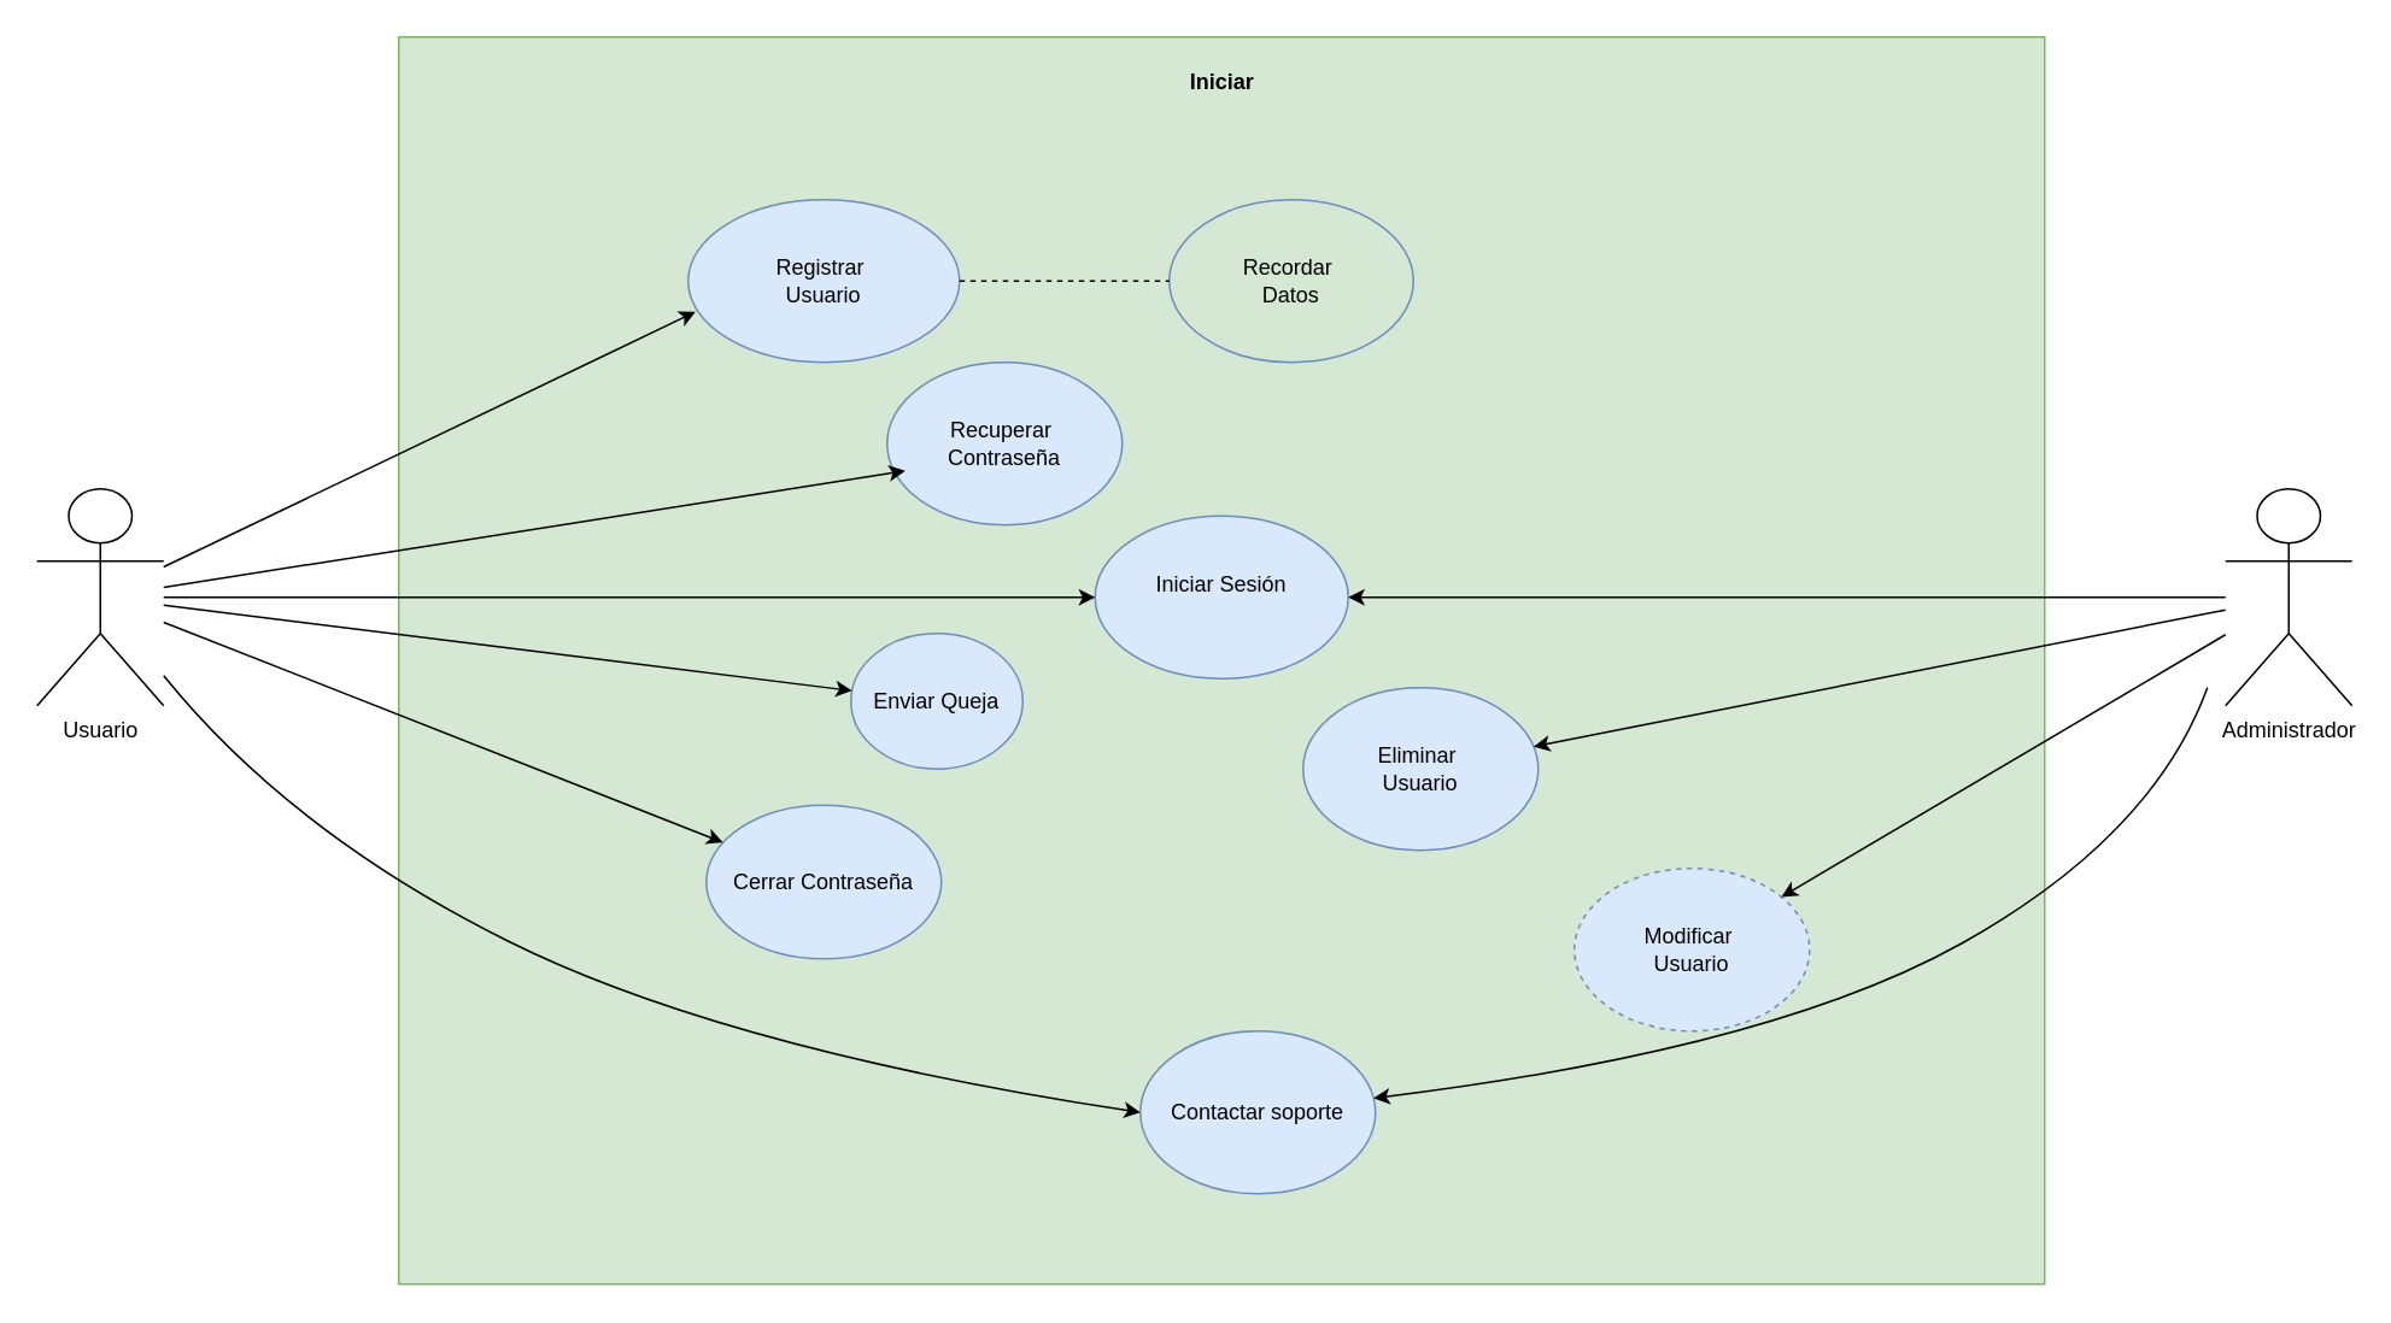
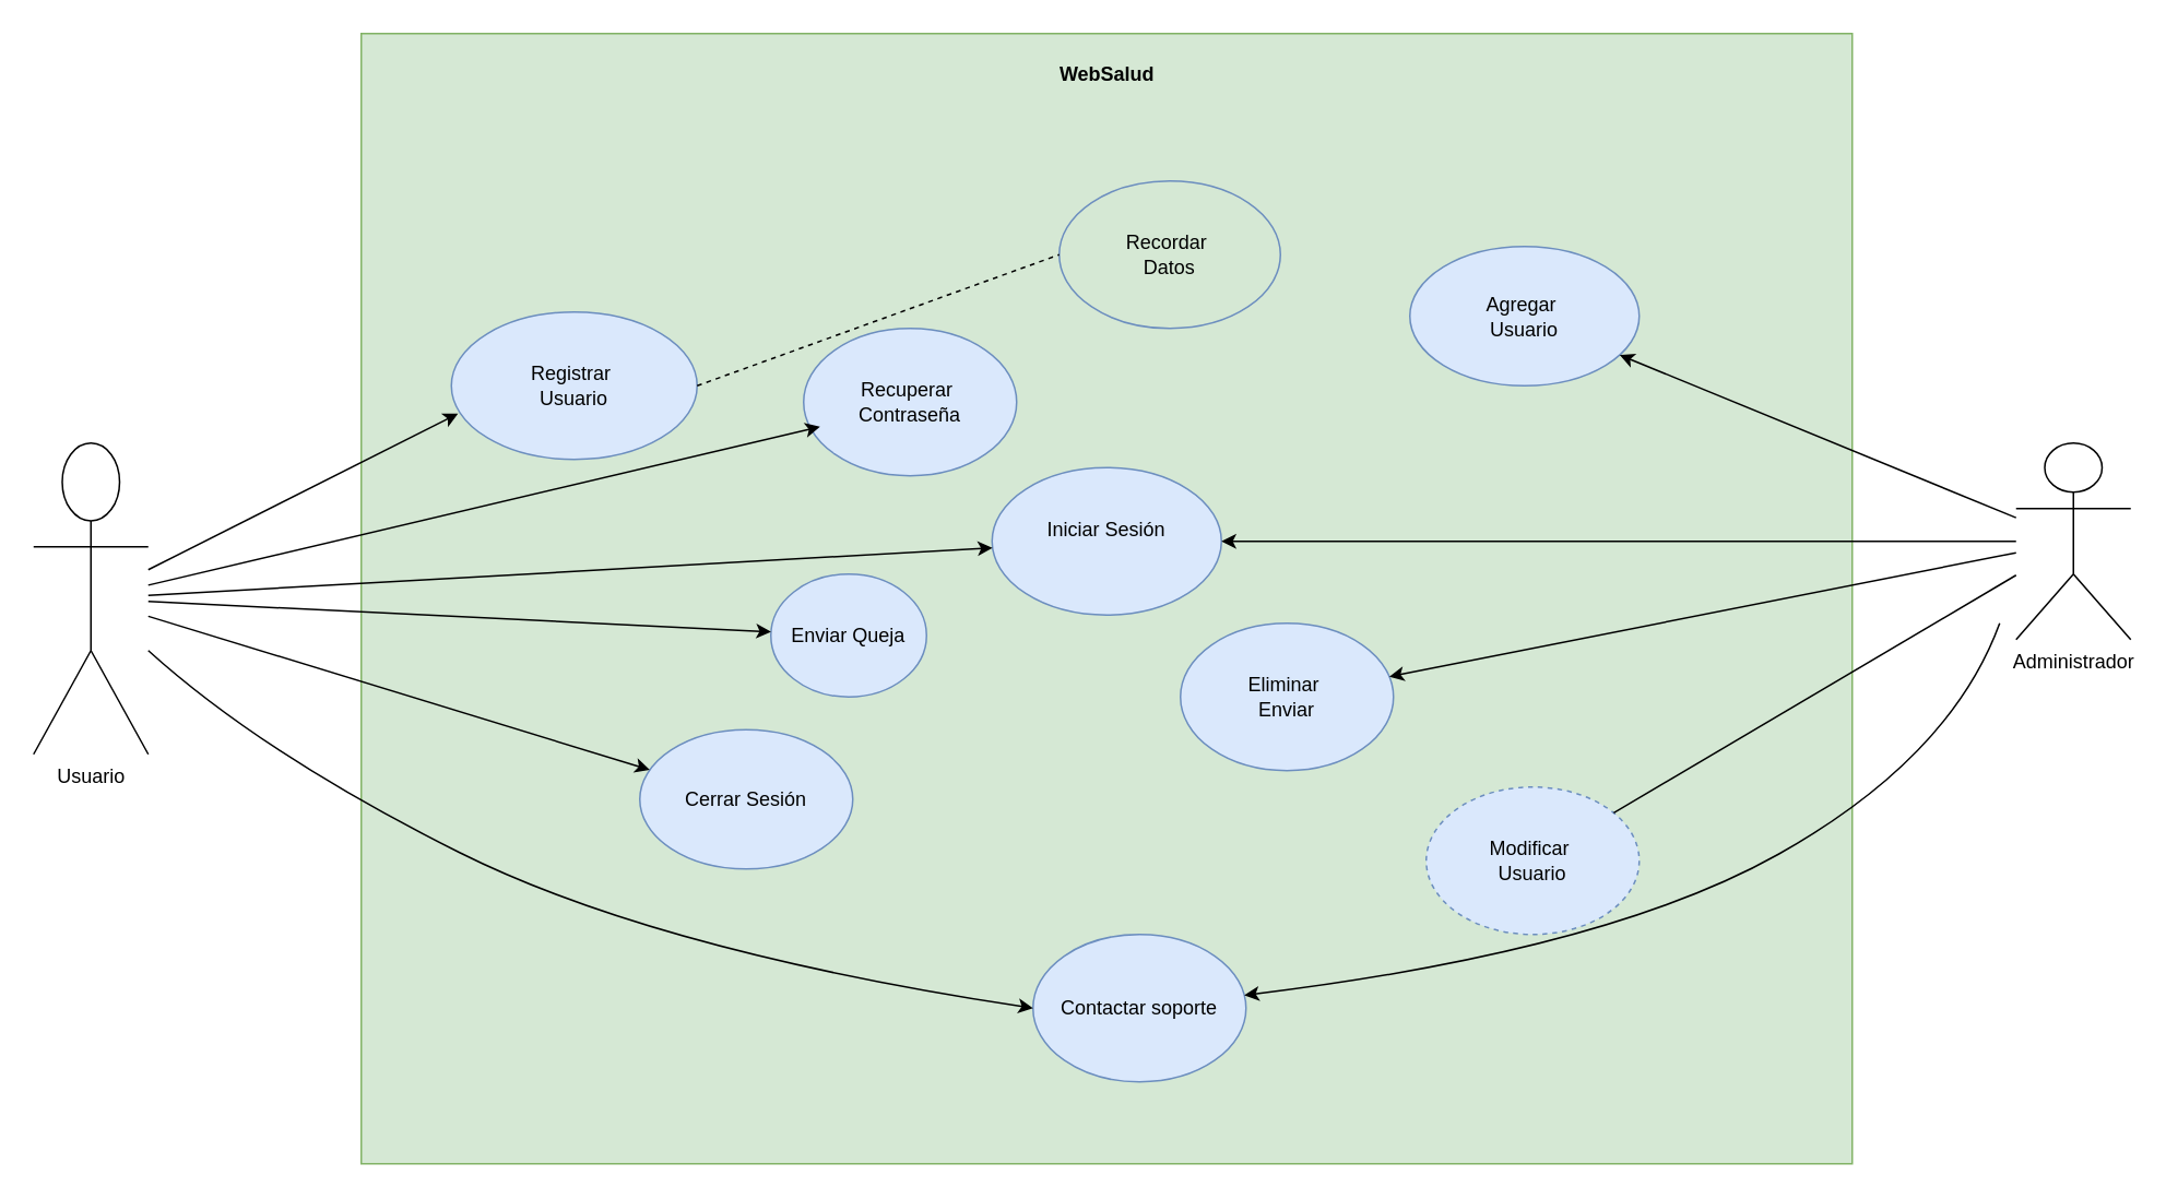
  <mxCell id="0" />
  <mxCell id="1" parent="0" />
- <mxCell id="2" value="Usuario&lt;div&gt;&lt;br&gt;&lt;/div&gt;" style="shape=umlActor;verticalLabelPosition=bottom;verticalAlign=top;html=1;outlineConnect=0;" vertex="1" parent="1"><mxGeometry x="20" y="270" width="70" height="120" as="geometry" /></mxCell>
+ <mxCell id="2" value="Usuario&lt;div&gt;&lt;br&gt;&lt;/div&gt;" style="shape=umlActor;verticalLabelPosition=bottom;verticalAlign=top;html=1;outlineConnect=0;" vertex="1" parent="1"><mxGeometry x="20" y="270" width="70" height="190" as="geometry" /></mxCell>
  <mxCell id="3" value="Administrador" style="shape=umlActor;verticalLabelPosition=bottom;verticalAlign=top;html=1;outlineConnect=0;" vertex="1" parent="1"><mxGeometry x="1230" y="270" width="70" height="120" as="geometry" /></mxCell>
  <mxCell id="4" value="" style="rounded=0;whiteSpace=wrap;html=1;fillColor=#D5E8D4;strokeColor=#82b366;gradientColor=none;" vertex="1" parent="1"><mxGeometry x="220" y="20" width="910" height="690" as="geometry" /></mxCell>
- <mxCell id="5" value="&lt;b&gt;Iniciar&lt;/b&gt;" style="text;html=1;align=center;verticalAlign=middle;resizable=0;points=[];autosize=1;strokeColor=none;fillColor=none;" vertex="1" parent="1"><mxGeometry x="635" y="30" width="80" height="30" as="geometry" /></mxCell>
+ <mxCell id="5" value="&lt;b&gt;WebSalud&lt;/b&gt;" style="text;html=1;align=center;verticalAlign=middle;resizable=0;points=[];autosize=1;strokeColor=none;fillColor=none;" vertex="1" parent="1"><mxGeometry x="635" y="30" width="80" height="30" as="geometry" /></mxCell>
  <mxCell id="6" value="Contactar soporte" style="ellipse;whiteSpace=wrap;html=1;fillColor=#dae8fc;strokeColor=#6c8ebf;" vertex="1" parent="1"><mxGeometry x="630" y="570" width="130" height="90" as="geometry" /></mxCell>
  <mxCell id="7" value="Enviar&amp;nbsp;&lt;span style=&quot;background-color: initial;&quot;&gt;Queja&lt;/span&gt;" style="ellipse;whiteSpace=wrap;html=1;fillColor=#dae8fc;strokeColor=#6c8ebf;" vertex="1" parent="1"><mxGeometry x="470" y="350" width="95" height="75" as="geometry" /></mxCell>
- <mxCell id="8" value="Registrar&amp;nbsp;&lt;div&gt;Usuario&lt;/div&gt;" style="ellipse;whiteSpace=wrap;html=1;fillColor=#dae8fc;strokeColor=#6c8ebf;" vertex="1" parent="1"><mxGeometry x="380" y="110" width="150" height="90" as="geometry" /></mxCell>
+ <mxCell id="8" value="Registrar&amp;nbsp;&lt;div&gt;Usuario&lt;/div&gt;" style="ellipse;whiteSpace=wrap;html=1;fillColor=#dae8fc;strokeColor=#6c8ebf;" vertex="1" parent="1"><mxGeometry x="275" y="190" width="150" height="90" as="geometry" /></mxCell>
  <mxCell id="9" value="&#10;Iniciar Sesión&#10;&#10;" style="ellipse;whiteSpace=wrap;html=1;fillColor=#dae8fc;strokeColor=#6c8ebf;" vertex="1" parent="1"><mxGeometry x="605" y="285" width="140" height="90" as="geometry" /></mxCell>
  <mxCell id="10" value="Recuperar&amp;nbsp;&lt;div&gt;Contraseña&lt;/div&gt;" style="ellipse;whiteSpace=wrap;html=1;fillColor=#dae8fc;strokeColor=#6c8ebf;" vertex="1" parent="1"><mxGeometry x="490" y="200" width="130" height="90" as="geometry" /></mxCell>
- <mxCell id="11" value="Cerrar Contraseña" style="ellipse;whiteSpace=wrap;html=1;fillColor=#dae8fc;strokeColor=#6c8ebf;" vertex="1" parent="1"><mxGeometry x="390" y="445" width="130" height="85" as="geometry" /></mxCell>
+ <mxCell id="11" value="Cerrar Sesión" style="ellipse;whiteSpace=wrap;html=1;fillColor=#dae8fc;strokeColor=#6c8ebf;" vertex="1" parent="1"><mxGeometry x="390" y="445" width="130" height="85" as="geometry" /></mxCell>
  <mxCell id="12" value="" style="endArrow=classic;html=1;rounded=0;entryX=0.027;entryY=0.689;entryDx=0;entryDy=0;entryPerimeter=0;" edge="1" parent="1" source="2" target="8"><mxGeometry width="50" height="50" relative="1" as="geometry"><mxPoint x="430" y="330" as="sourcePoint" /><mxPoint x="740" y="370" as="targetPoint" /><Array as="points" /></mxGeometry></mxCell>
  <mxCell id="13" value="" style="edgeStyle=none;orthogonalLoop=1;jettySize=auto;html=1;rounded=0;" edge="1" parent="1" source="2" target="9"><mxGeometry width="100" relative="1" as="geometry"><mxPoint x="430" y="340" as="sourcePoint" /><mxPoint x="530" y="340" as="targetPoint" /><Array as="points" /></mxGeometry></mxCell>
  <mxCell id="14" value="" style="edgeStyle=none;orthogonalLoop=1;jettySize=auto;html=1;rounded=0;" edge="1" parent="1" source="3" target="9"><mxGeometry width="100" relative="1" as="geometry"><mxPoint x="1040" y="332.11" as="sourcePoint" /><mxPoint x="852.94" y="327.89" as="targetPoint" /><Array as="points" /></mxGeometry></mxCell>
  <mxCell id="15" value="" style="edgeStyle=none;orthogonalLoop=1;jettySize=auto;html=1;rounded=0;entryX=0.077;entryY=0.667;entryDx=0;entryDy=0;entryPerimeter=0;" edge="1" parent="1" source="2" target="10"><mxGeometry width="100" relative="1" as="geometry"><mxPoint x="420" y="310" as="sourcePoint" /><mxPoint x="520" y="310" as="targetPoint" /><Array as="points" /></mxGeometry></mxCell>
  <mxCell id="16" value="" style="edgeStyle=none;orthogonalLoop=1;jettySize=auto;html=1;rounded=0;" edge="1" parent="1" source="2" target="7"><mxGeometry width="100" relative="1" as="geometry"><mxPoint x="410" y="340" as="sourcePoint" /><mxPoint x="670" y="415" as="targetPoint" /><Array as="points" /></mxGeometry></mxCell>
  <mxCell id="17" value="" style="edgeStyle=none;orthogonalLoop=1;jettySize=auto;html=1;rounded=0;" edge="1" parent="1" source="2" target="11"><mxGeometry width="100" relative="1" as="geometry"><mxPoint x="420" y="389" as="sourcePoint" /><mxPoint x="520" y="389" as="targetPoint" /><Array as="points" /></mxGeometry></mxCell>
+ <mxCell id="18" value="Agregar&amp;nbsp;&lt;div&gt;Usuario&lt;/div&gt;" style="ellipse;whiteSpace=wrap;html=1;fillColor=#dae8fc;strokeColor=#6c8ebf;" vertex="1" parent="1"><mxGeometry x="860" y="150" width="140" height="85" as="geometry" /></mxCell>
  <mxCell id="19" value="Modificar&amp;nbsp;&lt;div&gt;Usuario&lt;/div&gt;" style="ellipse;whiteSpace=wrap;html=1;fillColor=#dae8fc;strokeColor=#6c8ebf;dashed=1;" vertex="1" parent="1"><mxGeometry x="870" y="480" width="130" height="90" as="geometry" /></mxCell>
- <mxCell id="20" value="Eliminar&amp;nbsp;&lt;div&gt;Usuario&lt;/div&gt;" style="ellipse;whiteSpace=wrap;html=1;fillColor=#dae8fc;strokeColor=#6c8ebf;" vertex="1" parent="1"><mxGeometry x="720" y="380" width="130" height="90" as="geometry" /></mxCell>
- <mxCell id="21" value="" style="edgeStyle=none;orthogonalLoop=1;jettySize=auto;html=1;rounded=0;" edge="1" parent="1" source="3" target="19"><mxGeometry width="100" relative="1" as="geometry"><mxPoint x="1220" y="360" as="sourcePoint" /><mxPoint x="1320" y="360" as="targetPoint" /><Array as="points" /></mxGeometry></mxCell>
+ <mxCell id="20" value="Eliminar&amp;nbsp;&lt;div&gt;Enviar&lt;/div&gt;" style="ellipse;whiteSpace=wrap;html=1;fillColor=#dae8fc;strokeColor=#6c8ebf;" vertex="1" parent="1"><mxGeometry x="720" y="380" width="130" height="90" as="geometry" /></mxCell>
+ <mxCell id="21" value="" style="edgeStyle=none;orthogonalLoop=1;jettySize=auto;html=1;rounded=0;endArrow=none;" edge="1" parent="1" source="3" target="19"><mxGeometry width="100" relative="1" as="geometry"><mxPoint x="1220" y="360" as="sourcePoint" /><mxPoint x="1320" y="360" as="targetPoint" /><Array as="points" /></mxGeometry></mxCell>
  <mxCell id="22" value="" style="edgeStyle=none;orthogonalLoop=1;jettySize=auto;html=1;rounded=0;" edge="1" parent="1" source="3" target="20"><mxGeometry width="100" relative="1" as="geometry"><mxPoint x="1200" y="350" as="sourcePoint" /><mxPoint x="1300" y="350" as="targetPoint" /><Array as="points" /></mxGeometry></mxCell>
+ <mxCell id="23" value="" style="edgeStyle=none;orthogonalLoop=1;jettySize=auto;html=1;rounded=0;" edge="1" parent="1" source="3" target="18"><mxGeometry width="100" relative="1" as="geometry"><mxPoint x="1210" y="300" as="sourcePoint" /><mxPoint x="1310" y="300" as="targetPoint" /><Array as="points" /></mxGeometry></mxCell>
  <mxCell id="24" value="" style="curved=1;endArrow=classic;html=1;rounded=0;entryX=0;entryY=0.5;entryDx=0;entryDy=0;" edge="1" parent="1" source="2" target="6"><mxGeometry width="50" height="50" relative="1" as="geometry"><mxPoint x="130" y="400" as="sourcePoint" /><mxPoint x="270" y="480" as="targetPoint" /><Array as="points"><mxPoint x="160" y="460" /><mxPoint x="400" y="580" /></Array></mxGeometry></mxCell>
  <mxCell id="25" value="" style="curved=1;endArrow=classic;html=1;rounded=0;" edge="1" parent="1" target="6"><mxGeometry width="50" height="50" relative="1" as="geometry"><mxPoint x="1220" y="380" as="sourcePoint" /><mxPoint x="740" y="577" as="targetPoint" /><Array as="points"><mxPoint x="1190" y="462" /><mxPoint x="980" y="580" /></Array></mxGeometry></mxCell>
  <mxCell id="26" value="Recordar&amp;nbsp;&lt;div&gt;Datos&lt;/div&gt;" style="ellipse;whiteSpace=wrap;html=1;fillColor=#d5e8d4;strokeColor=#6c8ebf;" vertex="1" parent="1"><mxGeometry x="646" y="110" width="135" height="90" as="geometry" /></mxCell>
  <mxCell id="27" value="" style="endArrow=none;dashed=1;html=1;rounded=0;exitX=1;exitY=0.5;exitDx=0;exitDy=0;entryX=0;entryY=0.5;entryDx=0;entryDy=0;" edge="1" parent="1" source="8" target="26"><mxGeometry width="50" height="50" relative="1" as="geometry"><mxPoint x="585" y="190" as="sourcePoint" /><mxPoint x="635" y="140" as="targetPoint" /></mxGeometry></mxCell>
